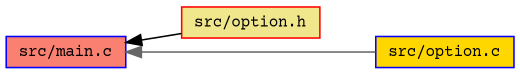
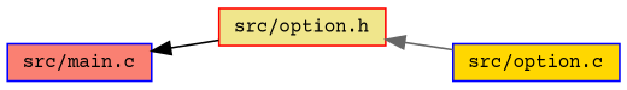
  digraph {
    fontname="Courier Prime"
    rankdir=LR
    node [color=blue fontname="Courier Prime" fontsize=10 shape=record style=filled]
    edge [dir=back fontname="Courier Prime" fontsize=10 labelfontname=Helvetica labelfontsize=10 style=solid]
    n1 [color=red fillcolor=khaki fontcolor=black height=0.2 label="src/option.h" width=0.4]
    n2 [fillcolor=gold height=0.2 label="src/option.c" width=0.4]
    n3 [fillcolor=salmon height=0.2 label="src/main.c" width=0.4]
-   n3 -> n2 [color=gray40]
+   n1 -> n2 [color=gray40]
    n3 -> n1 [color=black]
  }
